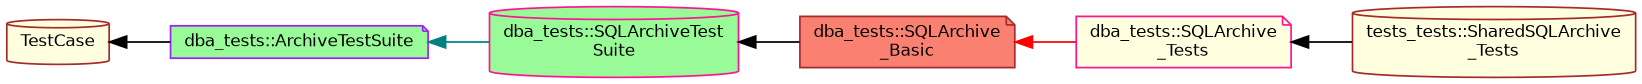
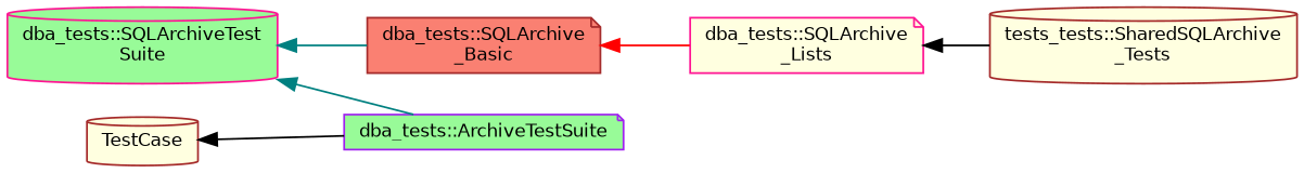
  digraph {
    fontname="DejaVu Sans"
    rankdir=LR
    node [color=brown fillcolor=lightyellow fontname="DejaVu Sans" fontsize=10 shape=cylinder style=filled]
    edge [color=black dir=back fontname="DejaVu Sans" fontsize=10 labelfontname=Helvetica labelfontsize=10 style=solid]
    n1 [fontcolor=black height=0.2 label="tests_tests::SharedSQLArchive\l_Tests" width=0.4]
-   n2 [color=deeppink height=0.2 label="dba_tests::SQLArchive\l_Tests" shape=note width=0.4]
+   n2 [color=deeppink height=0.2 label="dba_tests::SQLArchive\l_Lists" shape=note width=0.4]
    n3 [fillcolor=salmon height=0.2 label="dba_tests::SQLArchive\l_Basic" shape=note width=0.4]
    n4 [color=deeppink fillcolor=palegreen height=0.2 label="dba_tests::SQLArchiveTest\lSuite" width=0.4]
    n5 [color=purple fillcolor=palegreen height=0.2 label="dba_tests::ArchiveTestSuite" shape=note width=0.4]
    n6 [height=0.2 label=TestCase width=0.4]
    n2 -> n1
    n3 -> n2 [color=red]
-   n4 -> n3
-   n5 -> n4 [color=teal]
+   n4 -> n3 [color=teal]
+   n4 -> n5 [color=teal]
    n6 -> n5
  }
